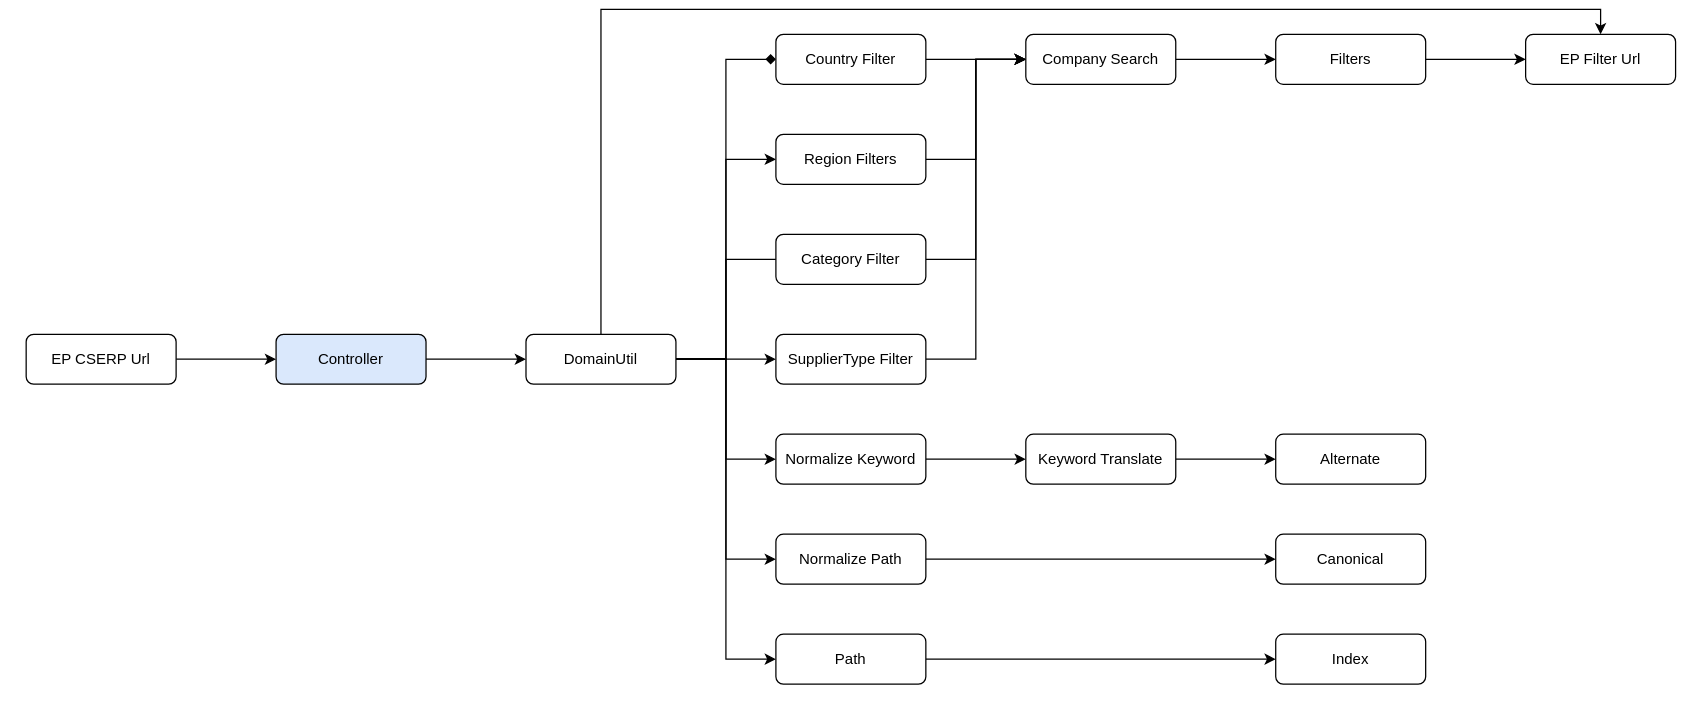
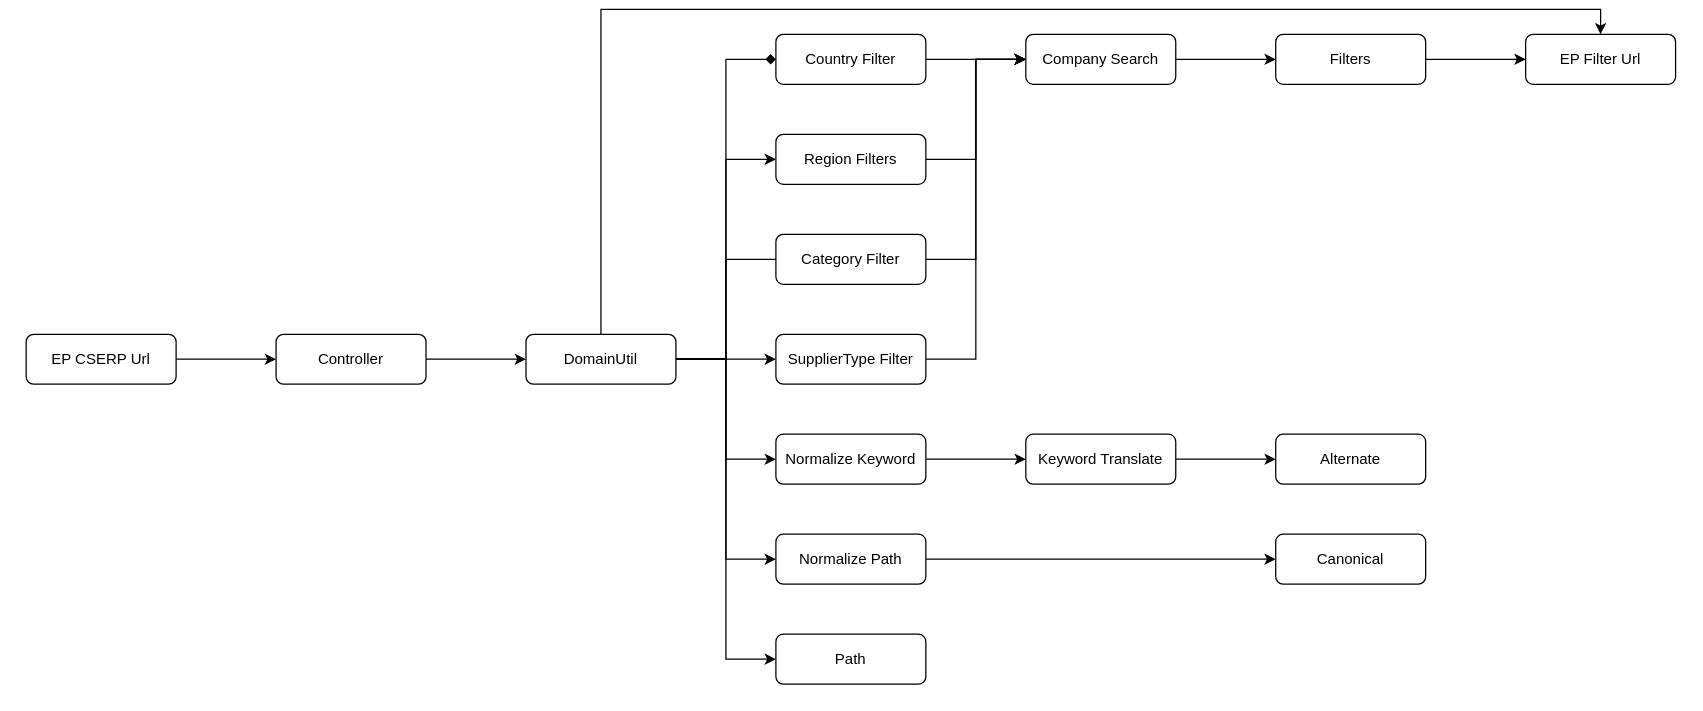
  <mxCell id="0" />
  <mxCell id="1" parent="0" />
  <mxCell id="2" style="edgeStyle=orthogonalEdgeStyle;rounded=0;orthogonalLoop=1;jettySize=auto;html=1;exitX=1;exitY=0.5;exitDx=0;exitDy=0;entryX=0;entryY=0.5;entryDx=0;entryDy=0;" edge="1" parent="1" source="3" target="5"><mxGeometry relative="1" as="geometry" /></mxCell>
  <mxCell id="3" value="EP CSERP Url" style="rounded=1;whiteSpace=wrap;html=1;" vertex="1" parent="1"><mxGeometry x="20" y="260" width="120" height="40" as="geometry" /></mxCell>
  <mxCell id="4" style="edgeStyle=orthogonalEdgeStyle;rounded=0;orthogonalLoop=1;jettySize=auto;html=1;exitX=1;exitY=0.5;exitDx=0;exitDy=0;entryX=0;entryY=0.5;entryDx=0;entryDy=0;" edge="1" parent="1" source="5" target="14"><mxGeometry relative="1" as="geometry" /></mxCell>
- <mxCell id="5" value="Controller" style="rounded=1;whiteSpace=wrap;html=1;fillColor=#dae8fc;" vertex="1" parent="1"><mxGeometry x="220" y="260" width="120" height="40" as="geometry" /></mxCell>
+ <mxCell id="5" value="Controller" style="rounded=1;whiteSpace=wrap;html=1;" vertex="1" parent="1"><mxGeometry x="220" y="260" width="120" height="40" as="geometry" /></mxCell>
  <mxCell id="6" style="edgeStyle=orthogonalEdgeStyle;rounded=0;orthogonalLoop=1;jettySize=auto;html=1;exitX=1;exitY=0.5;exitDx=0;exitDy=0;entryX=0;entryY=0.5;entryDx=0;entryDy=0;endArrow=diamond;" edge="1" parent="1" source="14" target="16"><mxGeometry relative="1" as="geometry" /></mxCell>
  <mxCell id="7" style="edgeStyle=orthogonalEdgeStyle;rounded=0;orthogonalLoop=1;jettySize=auto;html=1;exitX=1;exitY=0.5;exitDx=0;exitDy=0;entryX=0;entryY=0.5;entryDx=0;entryDy=0;" edge="1" parent="1" source="14" target="18"><mxGeometry relative="1" as="geometry" /></mxCell>
  <mxCell id="8" style="edgeStyle=orthogonalEdgeStyle;rounded=0;orthogonalLoop=1;jettySize=auto;html=1;exitX=1;exitY=0.5;exitDx=0;exitDy=0;entryX=0;entryY=0.5;entryDx=0;entryDy=0;endArrow=none;" edge="1" parent="1" source="14" target="20"><mxGeometry relative="1" as="geometry" /></mxCell>
  <mxCell id="9" style="edgeStyle=orthogonalEdgeStyle;rounded=0;orthogonalLoop=1;jettySize=auto;html=1;exitX=1;exitY=0.5;exitDx=0;exitDy=0;entryX=0;entryY=0.5;entryDx=0;entryDy=0;" edge="1" parent="1" source="14" target="22"><mxGeometry relative="1" as="geometry" /></mxCell>
  <mxCell id="10" style="edgeStyle=orthogonalEdgeStyle;rounded=0;orthogonalLoop=1;jettySize=auto;html=1;exitX=1;exitY=0.5;exitDx=0;exitDy=0;entryX=0;entryY=0.5;entryDx=0;entryDy=0;" edge="1" parent="1" source="14" target="24"><mxGeometry relative="1" as="geometry" /></mxCell>
  <mxCell id="11" style="edgeStyle=orthogonalEdgeStyle;rounded=0;orthogonalLoop=1;jettySize=auto;html=1;exitX=1;exitY=0.5;exitDx=0;exitDy=0;entryX=0;entryY=0.5;entryDx=0;entryDy=0;" edge="1" parent="1" source="14" target="26"><mxGeometry relative="1" as="geometry" /></mxCell>
  <mxCell id="12" style="edgeStyle=orthogonalEdgeStyle;rounded=0;orthogonalLoop=1;jettySize=auto;html=1;exitX=1;exitY=0.5;exitDx=0;exitDy=0;entryX=0;entryY=0.5;entryDx=0;entryDy=0;" edge="1" parent="1" source="14" target="35"><mxGeometry relative="1" as="geometry" /></mxCell>
  <mxCell id="13" style="edgeStyle=orthogonalEdgeStyle;rounded=0;orthogonalLoop=1;jettySize=auto;html=1;exitX=0.5;exitY=0;exitDx=0;exitDy=0;entryX=0.5;entryY=0;entryDx=0;entryDy=0;" edge="1" parent="1" source="14" target="38"><mxGeometry relative="1" as="geometry" /></mxCell>
  <mxCell id="14" value="DomainUtil" style="rounded=1;whiteSpace=wrap;html=1;" vertex="1" parent="1"><mxGeometry x="420" y="260" width="120" height="40" as="geometry" /></mxCell>
  <mxCell id="15" style="edgeStyle=orthogonalEdgeStyle;rounded=0;orthogonalLoop=1;jettySize=auto;html=1;exitX=1;exitY=0.5;exitDx=0;exitDy=0;entryX=0;entryY=0.5;entryDx=0;entryDy=0;" edge="1" parent="1" source="16" target="28"><mxGeometry relative="1" as="geometry" /></mxCell>
  <mxCell id="16" value="Country Filter" style="rounded=1;whiteSpace=wrap;html=1;" vertex="1" parent="1"><mxGeometry x="620" y="20" width="120" height="40" as="geometry" /></mxCell>
  <mxCell id="17" style="edgeStyle=orthogonalEdgeStyle;rounded=0;orthogonalLoop=1;jettySize=auto;html=1;exitX=1;exitY=0.5;exitDx=0;exitDy=0;entryX=0;entryY=0.5;entryDx=0;entryDy=0;" edge="1" parent="1" source="18" target="28"><mxGeometry relative="1" as="geometry" /></mxCell>
  <mxCell id="18" value="Region Filters" style="rounded=1;whiteSpace=wrap;html=1;" vertex="1" parent="1"><mxGeometry x="620" width="120" height="40" as="geometry" y="100" /></mxCell>
  <mxCell id="19" style="edgeStyle=orthogonalEdgeStyle;rounded=0;orthogonalLoop=1;jettySize=auto;html=1;exitX=1;exitY=0.5;exitDx=0;exitDy=0;entryX=0;entryY=0.5;entryDx=0;entryDy=0;" edge="1" parent="1" source="20" target="28"><mxGeometry relative="1" as="geometry" /></mxCell>
  <mxCell id="20" value="Category Filter" style="rounded=1;whiteSpace=wrap;html=1;" vertex="1" parent="1"><mxGeometry x="620" y="180" width="120" height="40" as="geometry" /></mxCell>
  <mxCell id="21" style="edgeStyle=orthogonalEdgeStyle;rounded=0;orthogonalLoop=1;jettySize=auto;html=1;exitX=1;exitY=0.5;exitDx=0;exitDy=0;entryX=0;entryY=0.5;entryDx=0;entryDy=0;" edge="1" parent="1" source="22" target="28"><mxGeometry relative="1" as="geometry" /></mxCell>
  <mxCell id="22" value="SupplierType Filter" style="rounded=1;whiteSpace=wrap;html=1;" vertex="1" parent="1"><mxGeometry x="620" y="260" width="120" height="40" as="geometry" /></mxCell>
  <mxCell id="23" style="edgeStyle=orthogonalEdgeStyle;rounded=0;orthogonalLoop=1;jettySize=auto;html=1;exitX=1;exitY=0.5;exitDx=0;exitDy=0;" edge="1" parent="1" source="24" target="30"><mxGeometry relative="1" as="geometry" /></mxCell>
  <mxCell id="24" value="Normalize Keyword" style="rounded=1;whiteSpace=wrap;html=1;" vertex="1" parent="1"><mxGeometry x="620" y="340" width="120" height="40" as="geometry" /></mxCell>
  <mxCell id="25" style="edgeStyle=orthogonalEdgeStyle;rounded=0;orthogonalLoop=1;jettySize=auto;html=1;exitX=1;exitY=0.5;exitDx=0;exitDy=0;entryX=0;entryY=0.5;entryDx=0;entryDy=0;" edge="1" parent="1" source="26" target="31"><mxGeometry relative="1" as="geometry" /></mxCell>
  <mxCell id="26" value="Normalize Path" style="rounded=1;whiteSpace=wrap;html=1;" vertex="1" parent="1"><mxGeometry x="620" y="420" width="120" height="40" as="geometry" /></mxCell>
  <mxCell id="27" style="edgeStyle=orthogonalEdgeStyle;rounded=0;orthogonalLoop=1;jettySize=auto;html=1;exitX=1;exitY=0.5;exitDx=0;exitDy=0;entryX=0;entryY=0.5;entryDx=0;entryDy=0;" edge="1" parent="1" source="28" target="37"><mxGeometry relative="1" as="geometry" /></mxCell>
  <mxCell id="28" value="Company Search" style="rounded=1;whiteSpace=wrap;html=1;" vertex="1" parent="1"><mxGeometry x="820" y="20" width="120" height="40" as="geometry" /></mxCell>
  <mxCell id="29" style="edgeStyle=orthogonalEdgeStyle;rounded=0;orthogonalLoop=1;jettySize=auto;html=1;exitX=1;exitY=0.5;exitDx=0;exitDy=0;entryX=0;entryY=0.5;entryDx=0;entryDy=0;" edge="1" parent="1" source="30" target="32"><mxGeometry relative="1" as="geometry" /></mxCell>
  <mxCell id="30" value="Keyword Translate" style="rounded=1;whiteSpace=wrap;html=1;" vertex="1" parent="1"><mxGeometry x="820" y="340" width="120" height="40" as="geometry" /></mxCell>
  <mxCell id="31" value="Canonical" style="rounded=1;whiteSpace=wrap;html=1;" vertex="1" parent="1"><mxGeometry x="1020" y="420" width="120" height="40" as="geometry" /></mxCell>
  <mxCell id="32" value="Alternate" style="rounded=1;whiteSpace=wrap;html=1;" vertex="1" parent="1"><mxGeometry x="1020" y="340" width="120" height="40" as="geometry" /></mxCell>
- <mxCell id="33" value="Index" style="rounded=1;whiteSpace=wrap;html=1;" vertex="1" parent="1"><mxGeometry x="1020" y="500" width="120" height="40" as="geometry" /></mxCell>
- <mxCell id="34" style="edgeStyle=orthogonalEdgeStyle;rounded=0;orthogonalLoop=1;jettySize=auto;html=1;exitX=1;exitY=0.5;exitDx=0;exitDy=0;entryX=0;entryY=0.5;entryDx=0;entryDy=0;" edge="1" parent="1" source="35" target="33"><mxGeometry relative="1" as="geometry" /></mxCell>
  <mxCell id="35" value="Path" style="rounded=1;whiteSpace=wrap;html=1;" vertex="1" parent="1"><mxGeometry x="620" y="500" width="120" height="40" as="geometry" /></mxCell>
  <mxCell id="36" style="edgeStyle=orthogonalEdgeStyle;rounded=0;orthogonalLoop=1;jettySize=auto;html=1;exitX=1;exitY=0.5;exitDx=0;exitDy=0;entryX=0;entryY=0.5;entryDx=0;entryDy=0;" edge="1" parent="1" source="37" target="38"><mxGeometry relative="1" as="geometry" /></mxCell>
  <mxCell id="37" value="Filters" style="rounded=1;whiteSpace=wrap;html=1;" vertex="1" parent="1"><mxGeometry x="1020" y="20" width="120" height="40" as="geometry" /></mxCell>
  <mxCell id="38" value="EP Filter Url" style="rounded=1;whiteSpace=wrap;html=1;" vertex="1" parent="1"><mxGeometry x="1220" y="20" width="120" height="40" as="geometry" /></mxCell>
